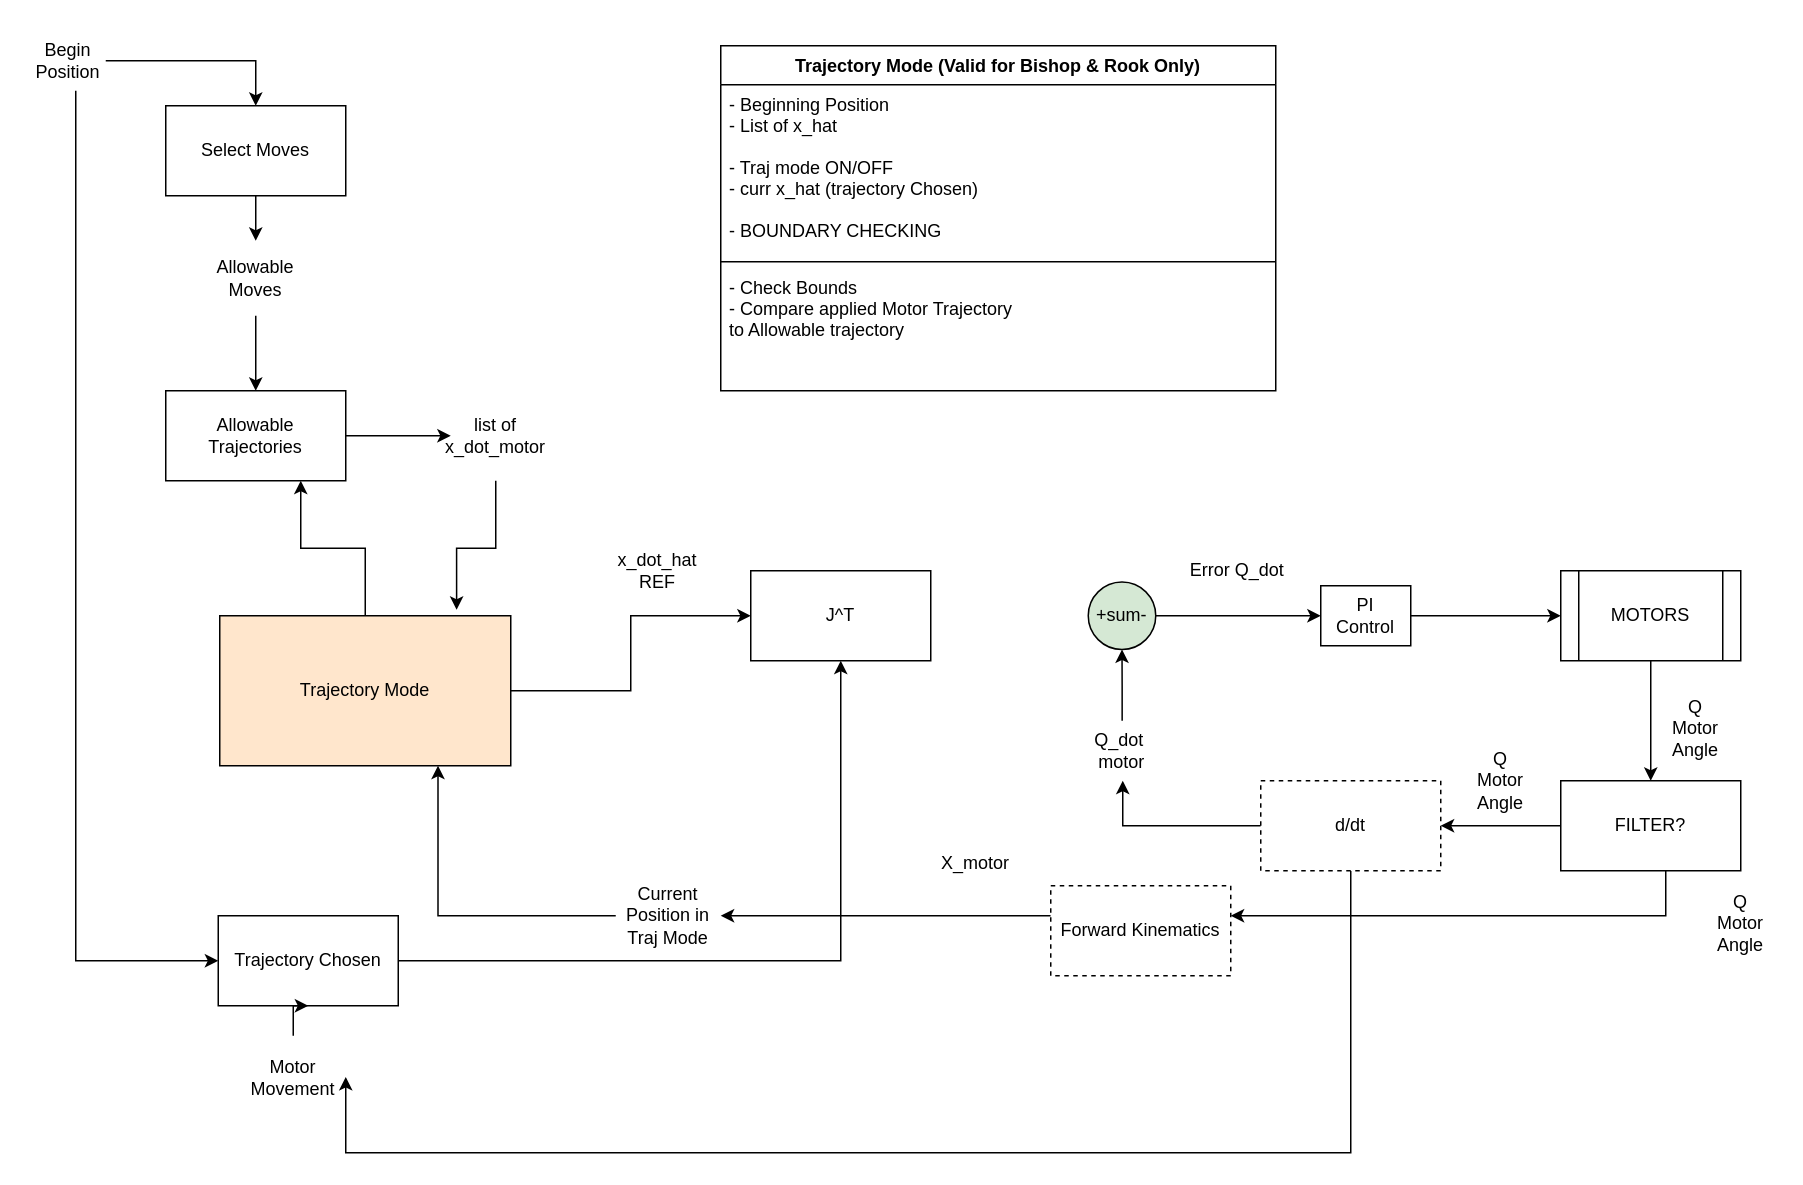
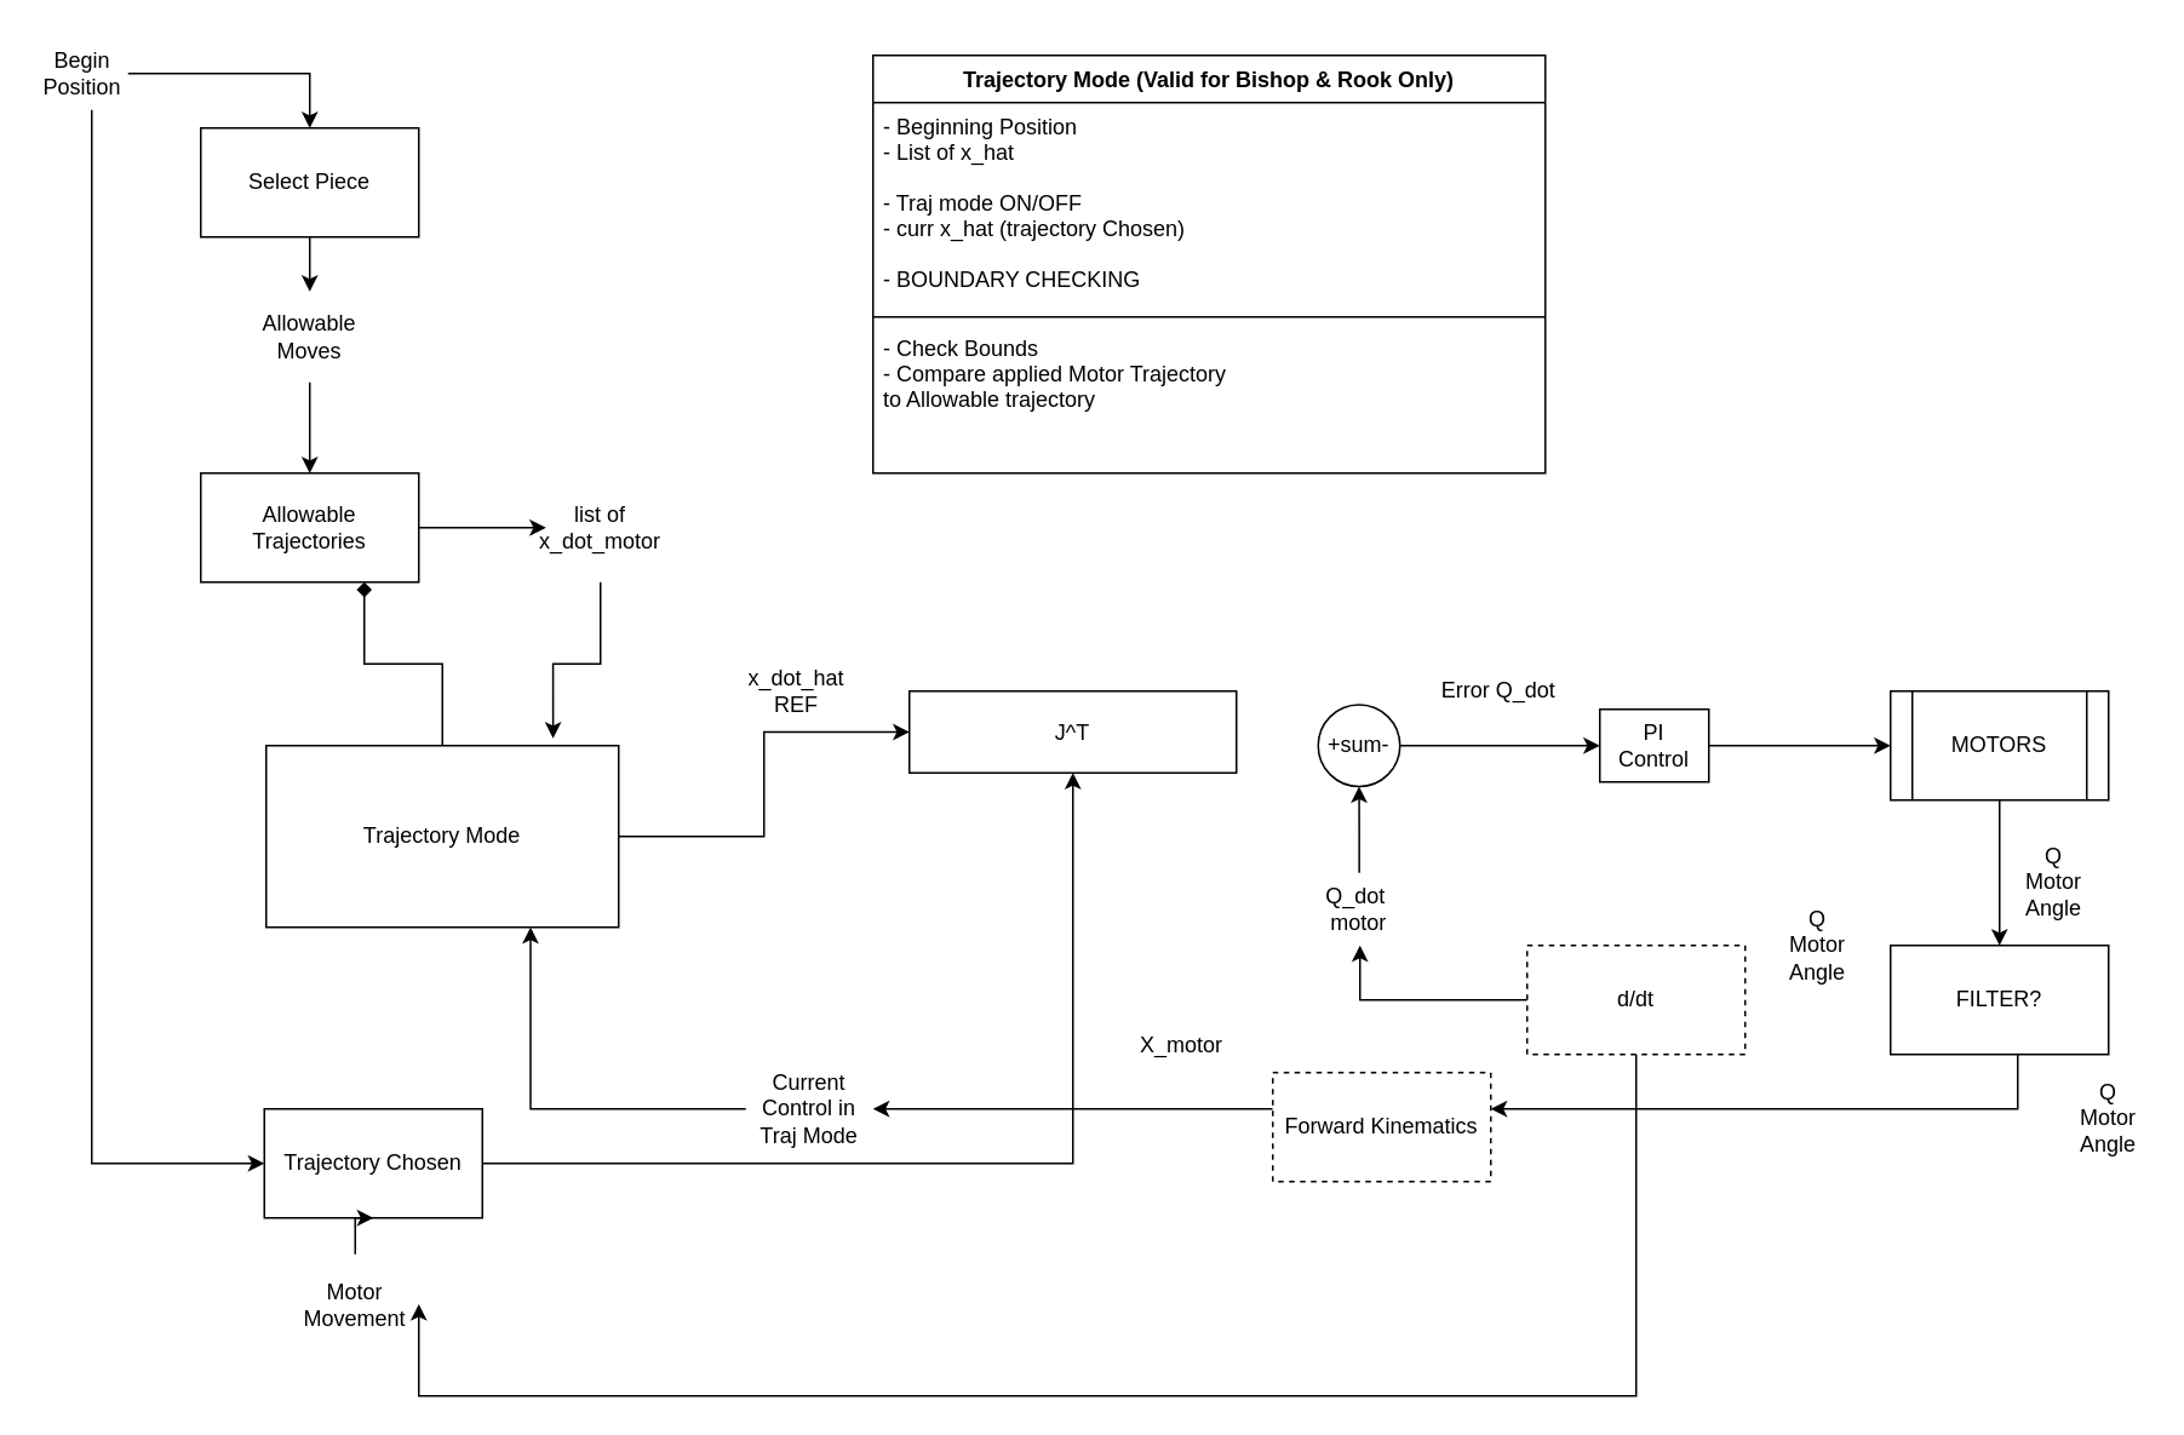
  <mxCell id="0" />
  <mxCell id="1" parent="0" />
  <mxCell id="2" value="" style="edgeStyle=orthogonalEdgeStyle;rounded=0;orthogonalLoop=1;jettySize=auto;html=1;" edge="1" parent="1" source="3" target="8"><mxGeometry relative="1" as="geometry" /></mxCell>
- <mxCell id="3" value="Select Moves" style="rounded=0;whiteSpace=wrap;html=1;" vertex="1" parent="1"><mxGeometry x="110" y="70" width="120" height="60" as="geometry" /></mxCell>
+ <mxCell id="3" value="Select Piece" style="rounded=0;whiteSpace=wrap;html=1;" vertex="1" parent="1"><mxGeometry x="110" y="70" width="120" height="60" as="geometry" /></mxCell>
  <mxCell id="4" value="" style="edgeStyle=orthogonalEdgeStyle;rounded=0;orthogonalLoop=1;jettySize=auto;html=1;" edge="1" parent="1" source="6" target="3"><mxGeometry relative="1" as="geometry" /></mxCell>
  <mxCell id="5" value="" style="edgeStyle=orthogonalEdgeStyle;rounded=0;orthogonalLoop=1;jettySize=auto;html=1;entryX=0;entryY=0.5;entryDx=0;entryDy=0;" edge="1" parent="1" source="6" target="18"><mxGeometry relative="1" as="geometry"><mxPoint x="45" y="160" as="targetPoint" /><Array as="points"><mxPoint x="50" y="640" /></Array></mxGeometry></mxCell>
  <mxCell id="6" value="Begin&lt;br&gt;Position" style="text;html=1;strokeColor=none;fillColor=none;align=center;verticalAlign=middle;whiteSpace=wrap;rounded=0;" vertex="1" parent="1"><mxGeometry x="20" y="20" width="50" height="40" as="geometry" /></mxCell>
  <mxCell id="7" value="" style="edgeStyle=orthogonalEdgeStyle;rounded=0;orthogonalLoop=1;jettySize=auto;html=1;" edge="1" parent="1" source="8" target="10"><mxGeometry relative="1" as="geometry" /></mxCell>
  <mxCell id="8" value="Allowable Moves" style="text;html=1;strokeColor=none;fillColor=none;align=center;verticalAlign=middle;whiteSpace=wrap;rounded=0;" vertex="1" parent="1"><mxGeometry x="140" y="160" width="60" height="50" as="geometry" /></mxCell>
  <mxCell id="9" value="" style="edgeStyle=orthogonalEdgeStyle;rounded=0;orthogonalLoop=1;jettySize=auto;html=1;" edge="1" parent="1" source="10" target="16"><mxGeometry relative="1" as="geometry" /></mxCell>
  <mxCell id="10" value="Allowable&lt;br&gt;Trajectories" style="rounded=0;whiteSpace=wrap;html=1;" vertex="1" parent="1"><mxGeometry x="110" y="260" width="120" height="60" as="geometry" /></mxCell>
- <mxCell id="11" value="J^T" style="rounded=0;whiteSpace=wrap;html=1;" vertex="1" parent="1"><mxGeometry x="500" y="380" width="120" height="60" as="geometry" /></mxCell>
+ <mxCell id="11" value="J^T" style="rounded=0;whiteSpace=wrap;html=1;" vertex="1" parent="1"><mxGeometry x="500" y="380" width="180" height="45" as="geometry" /></mxCell>
  <mxCell id="12" value="" style="edgeStyle=orthogonalEdgeStyle;rounded=0;orthogonalLoop=1;jettySize=auto;html=1;" edge="1" parent="1" source="14" target="11"><mxGeometry relative="1" as="geometry" /></mxCell>
- <mxCell id="13" value="" style="edgeStyle=orthogonalEdgeStyle;rounded=0;orthogonalLoop=1;jettySize=auto;html=1;entryX=0.75;entryY=1;entryDx=0;entryDy=0;" edge="1" parent="1" source="14" target="10"><mxGeometry relative="1" as="geometry" /></mxCell>
- <mxCell id="14" value="Trajectory Mode" style="rounded=0;whiteSpace=wrap;html=1;fillColor=#ffe6cc;" vertex="1" parent="1"><mxGeometry x="146" y="410" width="194" height="100" as="geometry" /></mxCell>
+ <mxCell id="13" value="" style="edgeStyle=orthogonalEdgeStyle;rounded=0;orthogonalLoop=1;jettySize=auto;html=1;entryX=0.75;entryY=1;entryDx=0;entryDy=0;endArrow=diamond;" edge="1" parent="1" source="14" target="10"><mxGeometry relative="1" as="geometry" /></mxCell>
+ <mxCell id="14" value="Trajectory Mode" style="rounded=0;whiteSpace=wrap;html=1;" vertex="1" parent="1"><mxGeometry x="146" y="410" width="194" height="100" as="geometry" /></mxCell>
  <mxCell id="15" value="" style="edgeStyle=orthogonalEdgeStyle;rounded=0;orthogonalLoop=1;jettySize=auto;html=1;entryX=0.814;entryY=-0.04;entryDx=0;entryDy=0;entryPerimeter=0;" edge="1" parent="1" source="16" target="14"><mxGeometry relative="1" as="geometry" /></mxCell>
  <mxCell id="16" value="list of &lt;br&gt;x_dot_motor" style="text;html=1;strokeColor=none;fillColor=none;align=center;verticalAlign=middle;whiteSpace=wrap;rounded=0;" vertex="1" parent="1"><mxGeometry x="300" y="260" width="60" height="60" as="geometry" /></mxCell>
  <mxCell id="17" value="" style="edgeStyle=orthogonalEdgeStyle;rounded=0;orthogonalLoop=1;jettySize=auto;html=1;" edge="1" parent="1" source="18" target="11"><mxGeometry relative="1" as="geometry" /></mxCell>
  <mxCell id="18" value="Trajectory Chosen" style="rounded=0;whiteSpace=wrap;html=1;" vertex="1" parent="1"><mxGeometry x="145" y="610" width="120" height="60" as="geometry" /></mxCell>
  <mxCell id="19" value="" style="edgeStyle=orthogonalEdgeStyle;rounded=0;orthogonalLoop=1;jettySize=auto;html=1;" edge="1" parent="1" source="20" target="18"><mxGeometry relative="1" as="geometry" /></mxCell>
  <mxCell id="20" value="Motor Movement" style="text;html=1;strokeColor=none;fillColor=none;align=center;verticalAlign=middle;whiteSpace=wrap;rounded=0;" vertex="1" parent="1"><mxGeometry x="160" y="690" width="70" height="55" as="geometry" /></mxCell>
  <mxCell id="21" value="" style="edgeStyle=orthogonalEdgeStyle;rounded=0;orthogonalLoop=1;jettySize=auto;html=1;entryX=0.75;entryY=1;entryDx=0;entryDy=0;" edge="1" parent="1" source="22" target="14"><mxGeometry relative="1" as="geometry"><mxPoint x="295" y="610" as="targetPoint" /><Array as="points"><mxPoint x="291" y="610" /></Array></mxGeometry></mxCell>
- <mxCell id="22" value="Current&lt;br&gt;Position in Traj Mode" style="text;html=1;strokeColor=none;fillColor=none;align=center;verticalAlign=middle;whiteSpace=wrap;rounded=0;" vertex="1" parent="1"><mxGeometry x="410" y="580" width="70" height="60" as="geometry" /></mxCell>
+ <mxCell id="22" value="Current&lt;br&gt;Control in Traj Mode" style="text;html=1;strokeColor=none;fillColor=none;align=center;verticalAlign=middle;whiteSpace=wrap;rounded=0;" vertex="1" parent="1"><mxGeometry x="410" y="580" width="70" height="60" as="geometry" /></mxCell>
  <mxCell id="23" value="x_dot_hat &lt;br&gt;REF" style="text;html=1;strokeColor=none;fillColor=none;align=center;verticalAlign=middle;whiteSpace=wrap;rounded=0;" vertex="1" parent="1"><mxGeometry x="410" y="360" width="56" height="40" as="geometry" /></mxCell>
  <mxCell id="24" value="" style="edgeStyle=orthogonalEdgeStyle;rounded=0;orthogonalLoop=1;jettySize=auto;html=1;entryX=0.5;entryY=1;entryDx=0;entryDy=0;" edge="1" parent="1" source="25" target="27"><mxGeometry relative="1" as="geometry"><mxPoint x="750" y="410" as="targetPoint" /></mxGeometry></mxCell>
  <mxCell id="25" value="Q_dot&amp;nbsp;&lt;br&gt;motor" style="text;html=1;strokeColor=none;fillColor=none;align=center;verticalAlign=middle;whiteSpace=wrap;rounded=0;" vertex="1" parent="1"><mxGeometry x="721.25" y="480" width="52.5" height="40" as="geometry" /></mxCell>
  <mxCell id="26" value="" style="edgeStyle=orthogonalEdgeStyle;rounded=0;orthogonalLoop=1;jettySize=auto;html=1;" edge="1" parent="1" source="27" target="29"><mxGeometry relative="1" as="geometry" /></mxCell>
- <mxCell id="27" value="&lt;span&gt;+sum-&lt;/span&gt;" style="ellipse;whiteSpace=wrap;html=1;aspect=fixed;fillColor=#d5e8d4;" vertex="1" parent="1"><mxGeometry x="725" y="387.5" width="45" height="45" as="geometry" /></mxCell>
+ <mxCell id="27" value="&lt;span&gt;+sum-&lt;/span&gt;" style="ellipse;whiteSpace=wrap;html=1;aspect=fixed;" vertex="1" parent="1"><mxGeometry x="725" y="387.5" width="45" height="45" as="geometry" /></mxCell>
  <mxCell id="28" value="" style="edgeStyle=orthogonalEdgeStyle;rounded=0;orthogonalLoop=1;jettySize=auto;html=1;" edge="1" parent="1" source="29" target="31"><mxGeometry relative="1" as="geometry" /></mxCell>
  <mxCell id="29" value="PI&lt;br&gt;Control" style="rounded=0;whiteSpace=wrap;html=1;" vertex="1" parent="1"><mxGeometry x="880" y="390" width="60" height="40" as="geometry" /></mxCell>
  <mxCell id="30" value="" style="edgeStyle=orthogonalEdgeStyle;rounded=0;orthogonalLoop=1;jettySize=auto;html=1;" edge="1" parent="1" source="31" target="34"><mxGeometry relative="1" as="geometry" /></mxCell>
  <mxCell id="31" value="MOTORS" style="shape=process;whiteSpace=wrap;html=1;backgroundOutline=1;" vertex="1" parent="1"><mxGeometry x="1040" y="380" width="120" height="60" as="geometry" /></mxCell>
- <mxCell id="32" value="" style="edgeStyle=orthogonalEdgeStyle;rounded=0;orthogonalLoop=1;jettySize=auto;html=1;" edge="1" parent="1" source="34" target="37"><mxGeometry relative="1" as="geometry" /></mxCell>
  <mxCell id="33" value="" style="edgeStyle=orthogonalEdgeStyle;rounded=0;orthogonalLoop=1;jettySize=auto;html=1;" edge="1" parent="1" source="34" target="42"><mxGeometry relative="1" as="geometry"><Array as="points"><mxPoint x="1110" y="610" /></Array></mxGeometry></mxCell>
  <mxCell id="34" value="FILTER?" style="whiteSpace=wrap;html=1;" vertex="1" parent="1"><mxGeometry x="1040" y="520" width="120" height="60" as="geometry" /></mxCell>
  <mxCell id="35" value="" style="edgeStyle=orthogonalEdgeStyle;rounded=0;orthogonalLoop=1;jettySize=auto;html=1;" edge="1" parent="1" source="37"><mxGeometry relative="1" as="geometry"><mxPoint x="748" y="520" as="targetPoint" /><Array as="points"><mxPoint x="748" y="550" /></Array></mxGeometry></mxCell>
  <mxCell id="36" value="" style="edgeStyle=orthogonalEdgeStyle;rounded=0;orthogonalLoop=1;jettySize=auto;html=1;entryX=1;entryY=0.5;entryDx=0;entryDy=0;" edge="1" parent="1" source="37" target="20"><mxGeometry relative="1" as="geometry"><mxPoint x="900" y="690" as="targetPoint" /><Array as="points"><mxPoint x="900" y="768" /></Array></mxGeometry></mxCell>
  <mxCell id="37" value="d/dt" style="whiteSpace=wrap;html=1;dashed=1;" vertex="1" parent="1"><mxGeometry x="840" y="520" width="120" height="60" as="geometry" /></mxCell>
  <mxCell id="38" value="Q&lt;br&gt;Motor Angle" style="text;html=1;strokeColor=none;fillColor=none;align=center;verticalAlign=middle;whiteSpace=wrap;rounded=0;" vertex="1" parent="1"><mxGeometry x="1110" y="460" width="40" height="50" as="geometry" /></mxCell>
  <mxCell id="39" value="Q&lt;br&gt;Motor Angle" style="text;html=1;strokeColor=none;fillColor=none;align=center;verticalAlign=middle;whiteSpace=wrap;rounded=0;" vertex="1" parent="1"><mxGeometry x="980" y="495" width="40" height="50" as="geometry" /></mxCell>
  <mxCell id="40" value="Q&lt;br&gt;Motor Angle" style="text;html=1;strokeColor=none;fillColor=none;align=center;verticalAlign=middle;whiteSpace=wrap;rounded=0;" vertex="1" parent="1"><mxGeometry x="1140" y="590" width="40" height="50" as="geometry" /></mxCell>
  <mxCell id="41" value="" style="edgeStyle=orthogonalEdgeStyle;rounded=0;orthogonalLoop=1;jettySize=auto;html=1;entryX=1;entryY=0.5;entryDx=0;entryDy=0;" edge="1" parent="1" source="42" target="22"><mxGeometry relative="1" as="geometry"><mxPoint x="450" y="610" as="targetPoint" /><Array as="points"><mxPoint x="480" y="610" /><mxPoint x="480" y="610" /></Array></mxGeometry></mxCell>
  <mxCell id="42" value="Forward Kinematics" style="whiteSpace=wrap;html=1;dashed=1;" vertex="1" parent="1"><mxGeometry x="700" y="590" width="120" height="60" as="geometry" /></mxCell>
  <mxCell id="43" value="X_motor" style="text;html=1;strokeColor=none;fillColor=none;align=center;verticalAlign=middle;whiteSpace=wrap;rounded=0;" vertex="1" parent="1"><mxGeometry x="610" y="550" width="80" height="50" as="geometry" /></mxCell>
  <mxCell id="44" value="Error Q_dot" style="text;html=1;strokeColor=none;fillColor=none;align=center;verticalAlign=middle;whiteSpace=wrap;rounded=0;" vertex="1" parent="1"><mxGeometry x="787" y="370" width="75" height="20" as="geometry" /></mxCell>
  <mxCell id="45" value="Trajectory Mode (Valid for Bishop &amp; Rook Only)" style="swimlane;fontStyle=1;align=center;verticalAlign=top;childLayout=stackLayout;horizontal=1;startSize=26;horizontalStack=0;resizeParent=1;resizeParentMax=0;resizeLast=0;collapsible=1;marginBottom=0;" vertex="1" parent="1"><mxGeometry x="480" y="30" width="370" height="230" as="geometry" /></mxCell>
  <mxCell id="46" value="- Beginning Position&#10;- List of x_hat&#10;&#10;- Traj mode ON/OFF&#10;- curr x_hat (trajectory Chosen)&#10;&#10;- BOUNDARY CHECKING&#10;&#10;" style="text;strokeColor=none;fillColor=none;align=left;verticalAlign=top;spacingLeft=4;spacingRight=4;overflow=hidden;rotatable=0;points=[[0,0.5],[1,0.5]];portConstraint=eastwest;" vertex="1" parent="45"><mxGeometry y="26" width="370" height="114" as="geometry" /></mxCell>
  <mxCell id="47" value="" style="line;strokeWidth=1;fillColor=none;align=left;verticalAlign=middle;spacingTop=-1;spacingLeft=3;spacingRight=3;rotatable=0;labelPosition=right;points=[];portConstraint=eastwest;" vertex="1" parent="45"><mxGeometry y="140" width="370" height="8" as="geometry" /></mxCell>
  <mxCell id="48" value="- Check Bounds&#10;- Compare applied Motor Trajectory &#10;to Allowable trajectory" style="text;strokeColor=none;fillColor=none;align=left;verticalAlign=top;spacingLeft=4;spacingRight=4;overflow=hidden;rotatable=0;points=[[0,0.5],[1,0.5]];portConstraint=eastwest;" vertex="1" parent="45"><mxGeometry y="148" width="370" height="82" as="geometry" /></mxCell>
